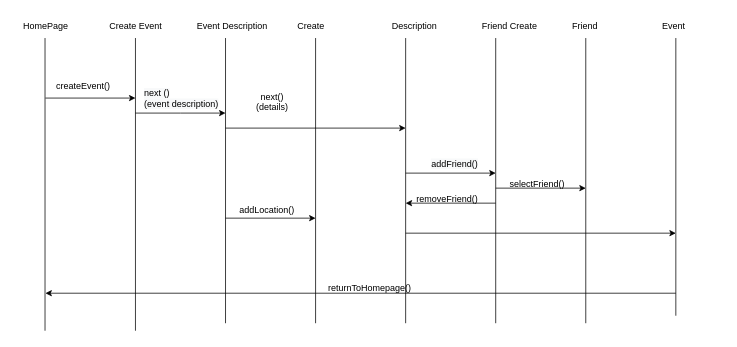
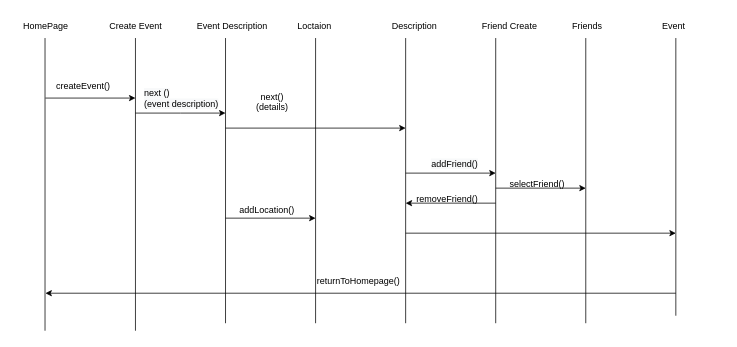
  <mxCell id="0" />
  <mxCell id="1" parent="0" />
  <mxCell id="2" value="" style="endArrow=none;html=1;rounded=0;" edge="1" parent="1"><mxGeometry width="50" height="50" relative="1" as="geometry"><mxPoint x="59.5" y="440" as="sourcePoint" /><mxPoint x="59.5" y="50" as="targetPoint" /></mxGeometry></mxCell>
  <mxCell id="3" value="" style="endArrow=none;html=1;rounded=0;" edge="1" parent="1"><mxGeometry width="50" height="50" relative="1" as="geometry"><mxPoint x="180" y="440" as="sourcePoint" /><mxPoint x="180" y="50" as="targetPoint" /></mxGeometry></mxCell>
  <mxCell id="4" value="HomePage" style="text;html=1;resizable=0;autosize=1;align=center;verticalAlign=middle;points=[];fillColor=none;strokeColor=none;rounded=0;" vertex="1" parent="1"><mxGeometry x="20" y="20" width="80" height="30" as="geometry" /></mxCell>
  <mxCell id="5" value="Create Event" style="text;html=1;resizable=0;autosize=1;align=center;verticalAlign=middle;points=[];fillColor=none;strokeColor=none;rounded=0;" vertex="1" parent="1"><mxGeometry x="135" y="20" width="90" height="30" as="geometry" /></mxCell>
  <mxCell id="6" value="" style="endArrow=none;html=1;rounded=0;" edge="1" parent="1"><mxGeometry width="50" height="50" relative="1" as="geometry"><mxPoint x="300" y="430" as="sourcePoint" /><mxPoint x="300" y="50" as="targetPoint" /></mxGeometry></mxCell>
  <mxCell id="7" value="&lt;div style=&quot;text-align: center;&quot;&gt;&lt;span style=&quot;background-color: initial;&quot;&gt;Event Description&lt;/span&gt;&lt;/div&gt;" style="text;whiteSpace=wrap;html=1;" vertex="1" parent="1"><mxGeometry x="260" y="20" width="100" height="40" as="geometry" /></mxCell>
  <mxCell id="8" value="" style="endArrow=none;html=1;rounded=0;" edge="1" parent="1"><mxGeometry width="50" height="50" relative="1" as="geometry"><mxPoint x="420" y="430" as="sourcePoint" /><mxPoint x="420" y="50" as="targetPoint" /></mxGeometry></mxCell>
- <mxCell id="9" value="&lt;div style=&quot;text-align: center;&quot;&gt;Create&lt;/div&gt;" style="text;whiteSpace=wrap;html=1;" vertex="1" parent="1"><mxGeometry x="393.5" y="20" width="100" height="40" as="geometry" /></mxCell>
+ <mxCell id="9" value="&lt;div style=&quot;text-align: center;&quot;&gt;Loctaion&lt;/div&gt;" style="text;whiteSpace=wrap;html=1;" vertex="1" parent="1"><mxGeometry x="393.5" y="20" width="100" height="40" as="geometry" /></mxCell>
  <mxCell id="10" value="" style="endArrow=none;html=1;rounded=0;" edge="1" parent="1"><mxGeometry width="50" height="50" relative="1" as="geometry"><mxPoint x="540" y="430" as="sourcePoint" /><mxPoint x="540" y="50" as="targetPoint" /></mxGeometry></mxCell>
  <mxCell id="11" value="&lt;div style=&quot;text-align: center;&quot;&gt;&lt;span style=&quot;background-color: initial;&quot;&gt;Description&lt;/span&gt;&lt;/div&gt;" style="text;whiteSpace=wrap;html=1;" vertex="1" parent="1"><mxGeometry x="520" y="20" width="80" height="40" as="geometry" /></mxCell>
  <mxCell id="12" value="" style="endArrow=none;html=1;rounded=0;" edge="1" parent="1"><mxGeometry width="50" height="50" relative="1" as="geometry"><mxPoint x="660" y="430" as="sourcePoint" /><mxPoint x="660" y="50" as="targetPoint" /></mxGeometry></mxCell>
  <mxCell id="13" value="&lt;div style=&quot;text-align: center;&quot;&gt;Friend Create&lt;/div&gt;" style="text;whiteSpace=wrap;html=1;" vertex="1" parent="1"><mxGeometry x="640" y="20" width="80" height="40" as="geometry" /></mxCell>
  <mxCell id="14" value="" style="endArrow=none;html=1;rounded=0;" edge="1" parent="1"><mxGeometry width="50" height="50" relative="1" as="geometry"><mxPoint x="780" y="430" as="sourcePoint" /><mxPoint x="780" y="50" as="targetPoint" /></mxGeometry></mxCell>
- <mxCell id="15" value="&lt;div style=&quot;text-align: center;&quot;&gt;Friend&lt;/div&gt;" style="text;whiteSpace=wrap;html=1;" vertex="1" parent="1"><mxGeometry x="760" y="20" width="80" height="40" as="geometry" /></mxCell>
+ <mxCell id="15" value="&lt;div style=&quot;text-align: center;&quot;&gt;Friends&lt;/div&gt;" style="text;whiteSpace=wrap;html=1;" vertex="1" parent="1"><mxGeometry x="760" y="20" width="80" height="40" as="geometry" /></mxCell>
  <mxCell id="16" value="" style="endArrow=none;html=1;rounded=0;" edge="1" parent="1"><mxGeometry width="50" height="50" relative="1" as="geometry"><mxPoint x="900" y="420" as="sourcePoint" /><mxPoint x="900" y="50" as="targetPoint" /><Array as="points" /></mxGeometry></mxCell>
  <mxCell id="17" value="Event" style="text;whiteSpace=wrap;html=1;" vertex="1" parent="1"><mxGeometry x="880" y="20" width="80" height="40" as="geometry" /></mxCell>
  <mxCell id="18" value="" style="endArrow=classic;html=1;rounded=0;" edge="1" parent="1"><mxGeometry width="50" height="50" relative="1" as="geometry"><mxPoint x="60" y="130" as="sourcePoint" /><mxPoint x="180" y="130" as="targetPoint" /></mxGeometry></mxCell>
  <mxCell id="19" value="createEvent()" style="text;html=1;resizable=0;autosize=1;align=center;verticalAlign=middle;points=[];fillColor=none;strokeColor=none;rounded=0;" vertex="1" parent="1"><mxGeometry x="60" y="100" width="100" height="30" as="geometry" /></mxCell>
  <mxCell id="20" value="" style="endArrow=classic;html=1;rounded=0;" edge="1" parent="1"><mxGeometry width="50" height="50" relative="1" as="geometry"><mxPoint x="300" y="170" as="sourcePoint" /><mxPoint x="540" y="170" as="targetPoint" /></mxGeometry></mxCell>
  <mxCell id="21" value="" style="endArrow=classic;html=1;rounded=0;" edge="1" parent="1"><mxGeometry width="50" height="50" relative="1" as="geometry"><mxPoint x="540" y="230" as="sourcePoint" /><mxPoint x="660" y="230" as="targetPoint" /></mxGeometry></mxCell>
  <mxCell id="22" value="" style="endArrow=classic;html=1;rounded=0;" edge="1" parent="1"><mxGeometry width="50" height="50" relative="1" as="geometry"><mxPoint x="660" y="250" as="sourcePoint" /><mxPoint x="780" y="250" as="targetPoint" /></mxGeometry></mxCell>
  <mxCell id="23" value="" style="endArrow=classic;html=1;rounded=0;" edge="1" parent="1"><mxGeometry width="50" height="50" relative="1" as="geometry"><mxPoint x="540" y="310" as="sourcePoint" /><mxPoint x="900" y="310" as="targetPoint" /></mxGeometry></mxCell>
  <mxCell id="24" value="" style="endArrow=classic;html=1;rounded=0;" edge="1" parent="1"><mxGeometry width="50" height="50" relative="1" as="geometry"><mxPoint x="300" y="290" as="sourcePoint" /><mxPoint x="420" y="290" as="targetPoint" /></mxGeometry></mxCell>
  <mxCell id="25" value="" style="endArrow=classic;html=1;rounded=0;" edge="1" parent="1"><mxGeometry width="50" height="50" relative="1" as="geometry"><mxPoint x="660" y="270" as="sourcePoint" /><mxPoint x="540" y="270" as="targetPoint" /></mxGeometry></mxCell>
  <mxCell id="26" value="" style="endArrow=classic;html=1;rounded=0;" edge="1" parent="1"><mxGeometry width="50" height="50" relative="1" as="geometry"><mxPoint x="900" y="390" as="sourcePoint" /><mxPoint x="60" y="390" as="targetPoint" /></mxGeometry></mxCell>
  <mxCell id="27" value="&lt;div style=&quot;text-align: center;&quot;&gt;&lt;span style=&quot;background-color: initial;&quot;&gt;next()&lt;/span&gt;&lt;/div&gt;&lt;div style=&quot;text-align: center;&quot;&gt;(details)&lt;/div&gt;" style="text;whiteSpace=wrap;html=1;" vertex="1" parent="1"><mxGeometry x="339" y="115" width="110" height="40" as="geometry" /></mxCell>
  <mxCell id="28" value="&lt;span style=&quot;color: rgb(0, 0, 0); font-family: Helvetica; font-size: 12px; font-style: normal; font-variant-ligatures: normal; font-variant-caps: normal; font-weight: 400; letter-spacing: normal; orphans: 2; text-align: left; text-indent: 0px; text-transform: none; widows: 2; word-spacing: 0px; -webkit-text-stroke-width: 0px; background-color: rgb(248, 249, 250); text-decoration-thickness: initial; text-decoration-style: initial; text-decoration-color: initial; float: none; display: inline !important;&quot;&gt;next ()&lt;/span&gt;&lt;br style=&quot;color: rgb(0, 0, 0); font-family: Helvetica; font-size: 12px; font-style: normal; font-variant-ligatures: normal; font-variant-caps: normal; font-weight: 400; letter-spacing: normal; orphans: 2; text-align: left; text-indent: 0px; text-transform: none; widows: 2; word-spacing: 0px; -webkit-text-stroke-width: 0px; background-color: rgb(248, 249, 250); text-decoration-thickness: initial; text-decoration-style: initial; text-decoration-color: initial;&quot;&gt;&lt;span style=&quot;color: rgb(0, 0, 0); font-family: Helvetica; font-size: 12px; font-style: normal; font-variant-ligatures: normal; font-variant-caps: normal; font-weight: 400; letter-spacing: normal; orphans: 2; text-align: left; text-indent: 0px; text-transform: none; widows: 2; word-spacing: 0px; -webkit-text-stroke-width: 0px; background-color: rgb(248, 249, 250); text-decoration-thickness: initial; text-decoration-style: initial; text-decoration-color: initial; float: none; display: inline !important;&quot;&gt;(event description)&lt;/span&gt;" style="text;whiteSpace=wrap;html=1;" vertex="1" parent="1"><mxGeometry x="190" y="110" width="130" height="50" as="geometry" /></mxCell>
  <mxCell id="29" value="" style="endArrow=classic;html=1;rounded=0;" edge="1" parent="1"><mxGeometry width="50" height="50" relative="1" as="geometry"><mxPoint x="180" y="150" as="sourcePoint" /><mxPoint x="300" y="150" as="targetPoint" /><Array as="points"><mxPoint x="240" y="150" /></Array></mxGeometry></mxCell>
  <mxCell id="30" value="&#10;&lt;span style=&quot;color: rgb(0, 0, 0); font-family: Helvetica; font-size: 12px; font-style: normal; font-variant-ligatures: normal; font-variant-caps: normal; font-weight: 400; letter-spacing: normal; orphans: 2; text-align: center; text-indent: 0px; text-transform: none; widows: 2; word-spacing: 0px; -webkit-text-stroke-width: 0px; background-color: rgb(248, 249, 250); text-decoration-thickness: initial; text-decoration-style: initial; text-decoration-color: initial; float: none; display: inline !important;&quot;&gt;addFriend()&lt;/span&gt;&#10;&#10;" style="text;html=1;resizable=0;autosize=1;align=center;verticalAlign=middle;points=[];fillColor=none;strokeColor=none;rounded=0;" vertex="1" parent="1"><mxGeometry x="560" y="195" width="90" height="60" as="geometry" /></mxCell>
  <mxCell id="31" value="removeFriend()" style="text;html=1;resizable=0;autosize=1;align=center;verticalAlign=middle;points=[];fillColor=none;strokeColor=none;rounded=0;" vertex="1" parent="1"><mxGeometry x="540" y="250" width="110" height="30" as="geometry" /></mxCell>
  <mxCell id="32" value="addLocation()" style="text;html=1;resizable=0;autosize=1;align=center;verticalAlign=middle;points=[];fillColor=none;strokeColor=none;rounded=0;" vertex="1" parent="1"><mxGeometry x="305" y="265" width="100" height="30" as="geometry" /></mxCell>
  <mxCell id="33" value="selectFriend()" style="text;html=1;resizable=0;autosize=1;align=center;verticalAlign=middle;points=[];fillColor=none;strokeColor=none;rounded=0;" vertex="1" parent="1"><mxGeometry x="665" y="230" width="100" height="30" as="geometry" /></mxCell>
- <mxCell id="34" value="returnToHomepage()" style="text;whiteSpace=wrap;html=1;" vertex="1" parent="1"><mxGeometry x="435" y="370" width="110" height="40" as="geometry" /></mxCell>
+ <mxCell id="34" value="returnToHomepage()" style="text;whiteSpace=wrap;html=1;" vertex="1" parent="1"><mxGeometry x="420" y="360" width="110" height="40" as="geometry" /></mxCell>
